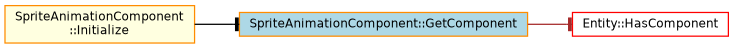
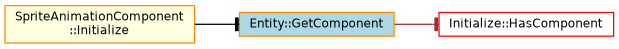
  digraph {
    rankdir=LR
    node [color=darkorange fontname=Helvetica fontsize=10 shape=record style=filled]
    edge [arrowhead=tee fontname=Helvetica fontsize=10 labelfontname=Helvetica labelfontsize=10 style=solid]
    n1 [fillcolor=lightyellow fontcolor=black height=0.2 label="SpriteAnimationComponent\l::Initialize" width=0.4]
-   n2 [fillcolor=lightblue height=0.2 label="SpriteAnimationComponent::GetComponent" width=0.4]
-   n3 [color=red fillcolor=white height=0.2 label="Entity::HasComponent" width=0.4]
+   n2 [fillcolor=lightblue height=0.2 label="Entity::GetComponent" width=0.4]
+   n3 [color=red fillcolor=white height=0.2 label="Initialize::HasComponent" width=0.4]
    n1 -> n2 [color=black]
    n2 -> n3 [color=brown]
  }
